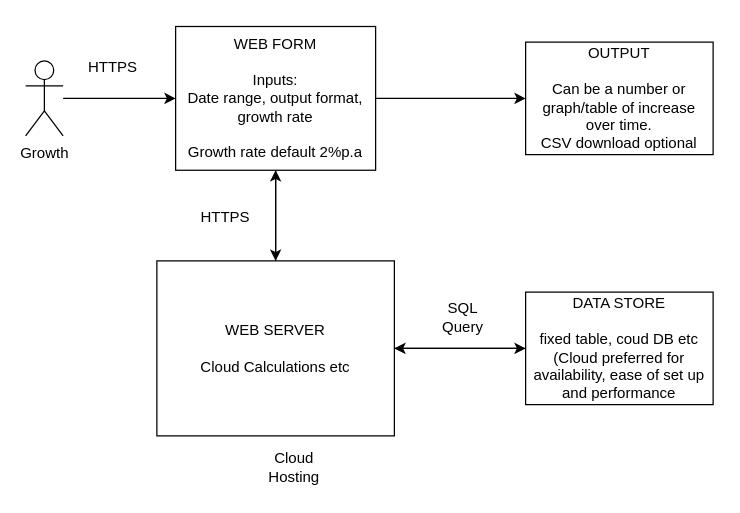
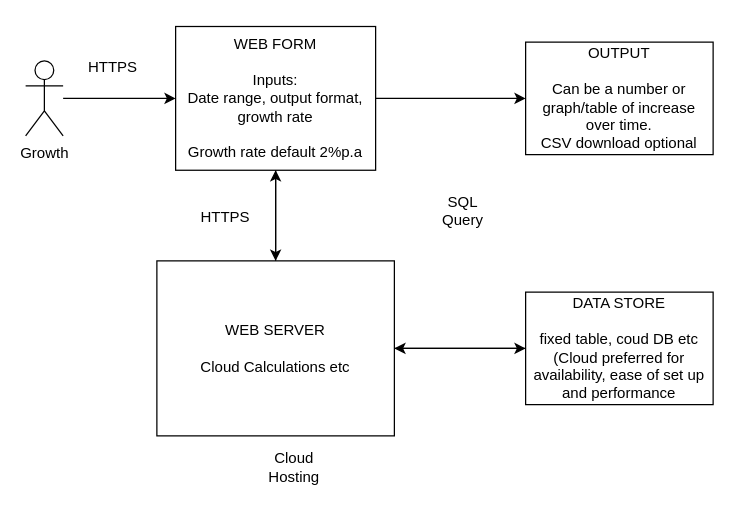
  <mxCell id="0" />
  <mxCell id="1" parent="0" />
  <mxCell id="2" style="edgeStyle=orthogonalEdgeStyle;rounded=0;orthogonalLoop=1;jettySize=auto;html=1;" edge="1" parent="1" source="4" target="7"><mxGeometry relative="1" as="geometry"><mxPoint x="400" y="78" as="targetPoint" /></mxGeometry></mxCell>
  <mxCell id="3" style="edgeStyle=orthogonalEdgeStyle;rounded=0;orthogonalLoop=1;jettySize=auto;html=1;" edge="1" parent="1" source="4" target="10"><mxGeometry relative="1" as="geometry"><mxPoint x="220" y="238" as="targetPoint" /></mxGeometry></mxCell>
  <mxCell id="4" value="WEB FORM&lt;br&gt;&lt;br&gt;Inputs:&lt;br&gt;Date range, output format, growth rate&lt;br&gt;&lt;br&gt;Growth rate default 2%p.a" style="rounded=0;whiteSpace=wrap;html=1;" vertex="1" parent="1"><mxGeometry x="140" y="20.5" width="160" height="115" as="geometry" /></mxCell>
  <mxCell id="5" style="edgeStyle=orthogonalEdgeStyle;rounded=0;orthogonalLoop=1;jettySize=auto;html=1;entryX=0;entryY=0.5;entryDx=0;entryDy=0;" edge="1" parent="1" source="6" target="4"><mxGeometry relative="1" as="geometry" /></mxCell>
  <mxCell id="6" value="Growth" style="shape=umlActor;verticalLabelPosition=bottom;verticalAlign=top;html=1;outlineConnect=0;" vertex="1" parent="1"><mxGeometry x="20" y="48" width="30" height="60" as="geometry" /></mxCell>
  <mxCell id="7" value="OUTPUT&lt;br&gt;&lt;br&gt;Can be a number or graph/table of increase over time.&lt;br&gt;CSV download optional" style="rounded=0;whiteSpace=wrap;html=1;" vertex="1" parent="1"><mxGeometry x="420" y="33" width="150" height="90" as="geometry" /></mxCell>
  <mxCell id="8" style="edgeStyle=orthogonalEdgeStyle;rounded=0;orthogonalLoop=1;jettySize=auto;html=1;" edge="1" parent="1" source="10" target="12"><mxGeometry relative="1" as="geometry"><mxPoint x="420" y="278" as="targetPoint" /></mxGeometry></mxCell>
  <mxCell id="9" style="edgeStyle=orthogonalEdgeStyle;rounded=0;orthogonalLoop=1;jettySize=auto;html=1;entryX=0.5;entryY=1;entryDx=0;entryDy=0;" edge="1" parent="1" source="10" target="4"><mxGeometry relative="1" as="geometry" /></mxCell>
  <mxCell id="10" value="WEB SERVER&lt;br&gt;&lt;br&gt;Cloud Calculations etc" style="rounded=0;whiteSpace=wrap;html=1;" vertex="1" parent="1"><mxGeometry x="125" y="208" width="190" height="140" as="geometry" /></mxCell>
  <mxCell id="11" style="edgeStyle=orthogonalEdgeStyle;rounded=0;orthogonalLoop=1;jettySize=auto;html=1;entryX=1;entryY=0.5;entryDx=0;entryDy=0;" edge="1" parent="1" source="12" target="10"><mxGeometry relative="1" as="geometry" /></mxCell>
  <mxCell id="12" value="DATA STORE&lt;br&gt;&lt;br&gt;fixed table, coud DB etc&lt;br&gt;(Cloud preferred for availability, ease of set up and performance" style="rounded=0;whiteSpace=wrap;html=1;" vertex="1" parent="1"><mxGeometry x="420" y="233" width="150" height="90" as="geometry" /></mxCell>
  <mxCell id="13" value="HTTPS" style="text;html=1;strokeColor=none;fillColor=none;align=center;verticalAlign=middle;whiteSpace=wrap;rounded=0;" vertex="1" parent="1"><mxGeometry x="60" y="38" width="60" height="30" as="geometry" /></mxCell>
  <mxCell id="14" value="HTTPS" style="text;html=1;strokeColor=none;fillColor=none;align=center;verticalAlign=middle;whiteSpace=wrap;rounded=0;" vertex="1" parent="1"><mxGeometry x="150" y="158" width="60" height="30" as="geometry" /></mxCell>
- <mxCell id="15" value="SQL Query" style="text;html=1;strokeColor=none;fillColor=none;align=center;verticalAlign=middle;whiteSpace=wrap;rounded=0;" vertex="1" parent="1"><mxGeometry x="340" y="238" width="60" height="30" as="geometry" /></mxCell>
+ <mxCell id="15" value="SQL Query" style="text;html=1;strokeColor=none;fillColor=none;align=center;verticalAlign=middle;whiteSpace=wrap;rounded=0;" vertex="1" parent="1"><mxGeometry x="340" y="153" width="60" height="30" as="geometry" /></mxCell>
  <mxCell id="16" value="Cloud Hosting" style="text;html=1;strokeColor=none;fillColor=none;align=center;verticalAlign=middle;whiteSpace=wrap;rounded=0;" vertex="1" parent="1"><mxGeometry x="205" y="358" width="60" height="30" as="geometry" /></mxCell>
